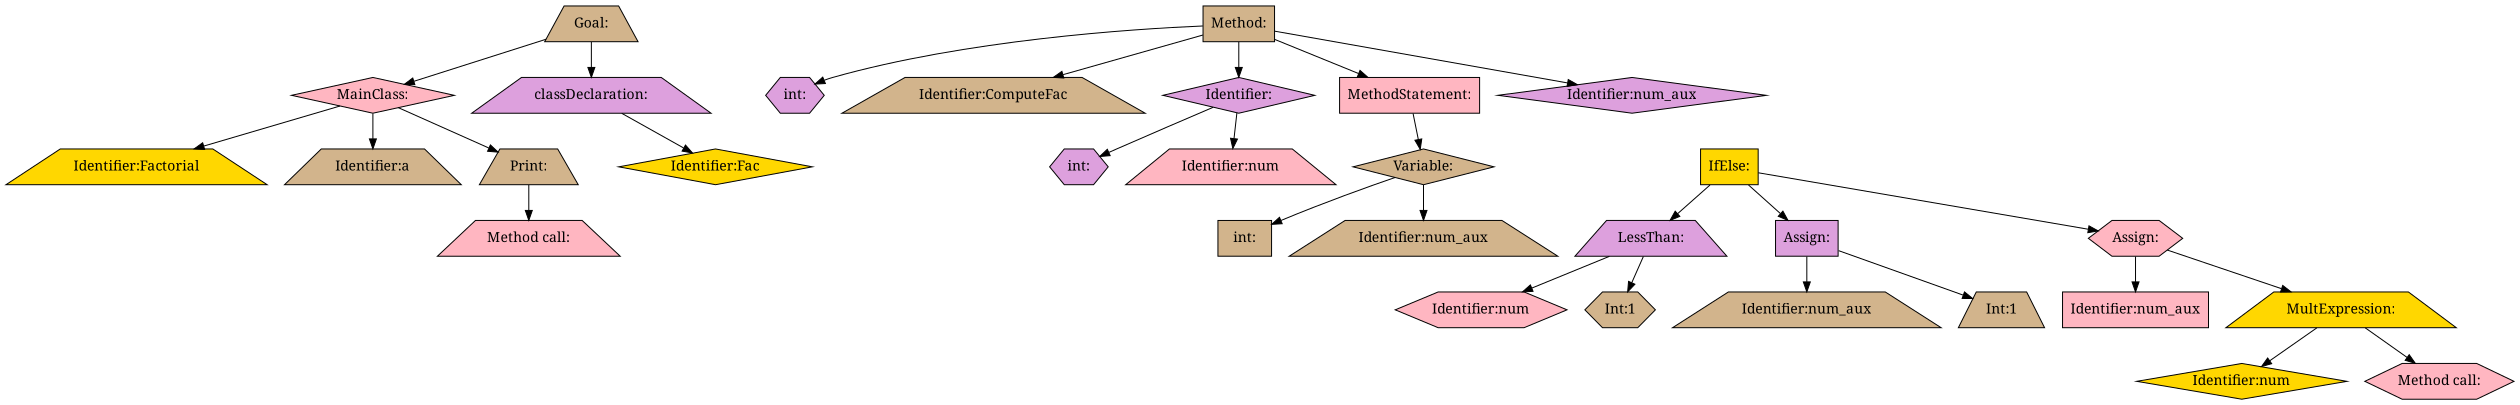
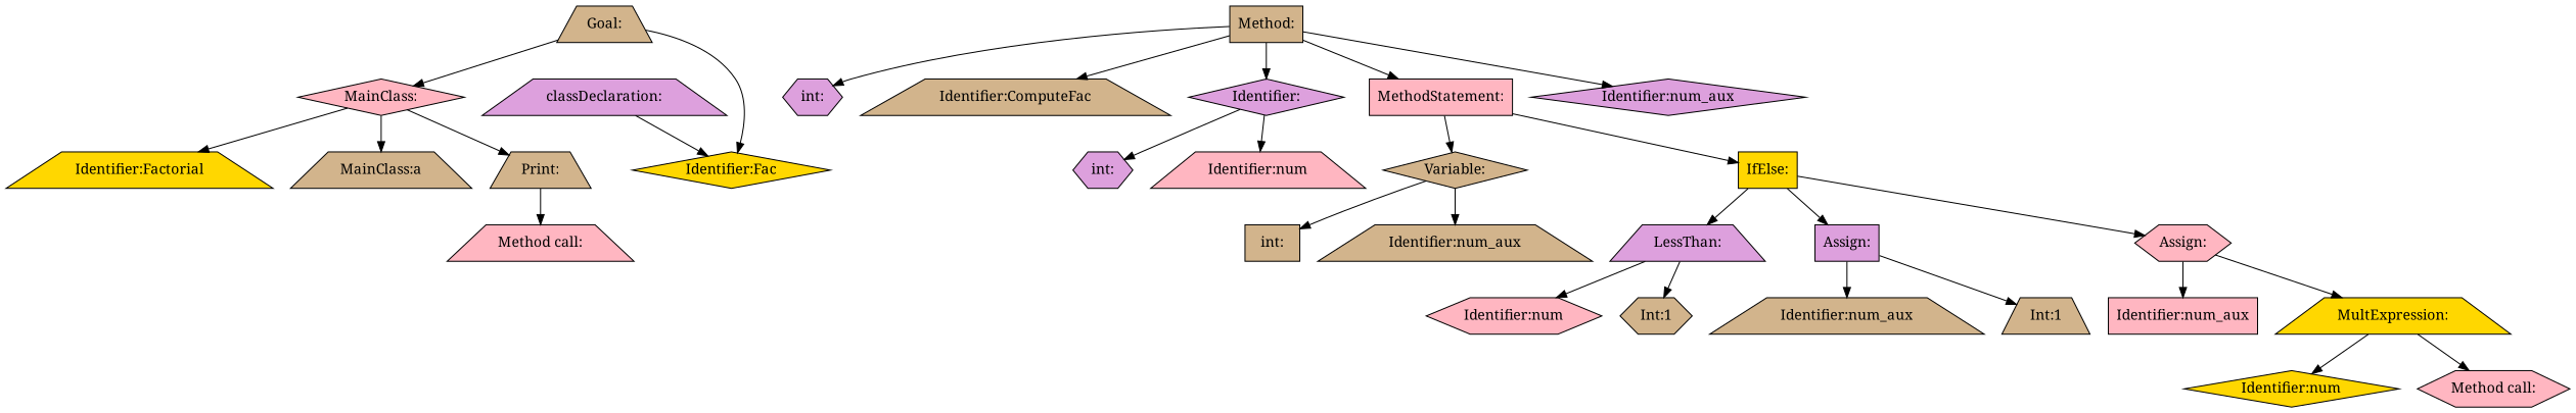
  digraph {
    fontname="Noto Serif"
    node [fillcolor=tan fontname="Noto Serif" shape=trapezium style=filled]
    edge [fontname="Noto Serif"]
    n1 [label="Goal:"]
    n2 [fillcolor=lightpink label="MainClass:" shape=diamond]
    n3 [fillcolor=plum label="classDeclaration:"]
    n4 [fillcolor=gold label="Identifier:Factorial"]
-   n5 [label="Identifier:a"]
+   n5 [label="MainClass:a"]
    n6 [label="Print:"]
    n7 [fillcolor=gold label="Identifier:Fac" shape=diamond]
    n8 [fillcolor=lightpink label="Method call:"]
    n9 [label="Method:" shape=box]
    n10 [fillcolor=plum label="int:" shape=hexagon]
    n11 [label="Identifier:ComputeFac"]
    n12 [fillcolor=plum label="Identifier:" shape=diamond]
    n13 [fillcolor=lightpink label="MethodStatement:" shape=box]
    n14 [fillcolor=plum label="Identifier:num_aux" shape=diamond]
    n15 [fillcolor=plum label="int:" shape=hexagon]
    n16 [fillcolor=lightpink label="Identifier:num"]
    n17 [label="Variable:" shape=diamond]
    n18 [fillcolor=gold label="IfElse:" shape=box]
    n19 [label="int:" shape=box]
    n20 [label="Identifier:num_aux"]
    n21 [fillcolor=plum label="LessThan:"]
    n22 [fillcolor=plum label="Assign:" shape=box]
    n23 [fillcolor=lightpink label="Assign:" shape=hexagon]
    n24 [fillcolor=lightpink label="Identifier:num" shape=hexagon]
    n25 [label="Int:1" shape=hexagon]
    n26 [label="Identifier:num_aux"]
    n27 [label="Int:1"]
    n28 [fillcolor=lightpink label="Identifier:num_aux" shape=box]
    n29 [fillcolor=gold label="MultExpression:"]
    n30 [fillcolor=gold label="Identifier:num" shape=diamond]
    n31 [fillcolor=lightpink label="Method call:" shape=hexagon]
    n1 -> n2
-   n1 -> n3
+   n1 -> n7
    n2 -> n4
    n2 -> n5
    n2 -> n6
    n3 -> n7
    n6 -> n8
    n9 -> n10
    n9 -> n11
    n9 -> n12
    n9 -> n13
    n9 -> n14
    n12 -> n15
    n12 -> n16
    n13 -> n17
+   n13 -> n18
    n17 -> n19
    n17 -> n20
    n18 -> n21
    n18 -> n22
    n18 -> n23
    n21 -> n24
    n21 -> n25
    n22 -> n26
    n22 -> n27
    n23 -> n28
    n23 -> n29
    n29 -> n30
    n29 -> n31
  }
